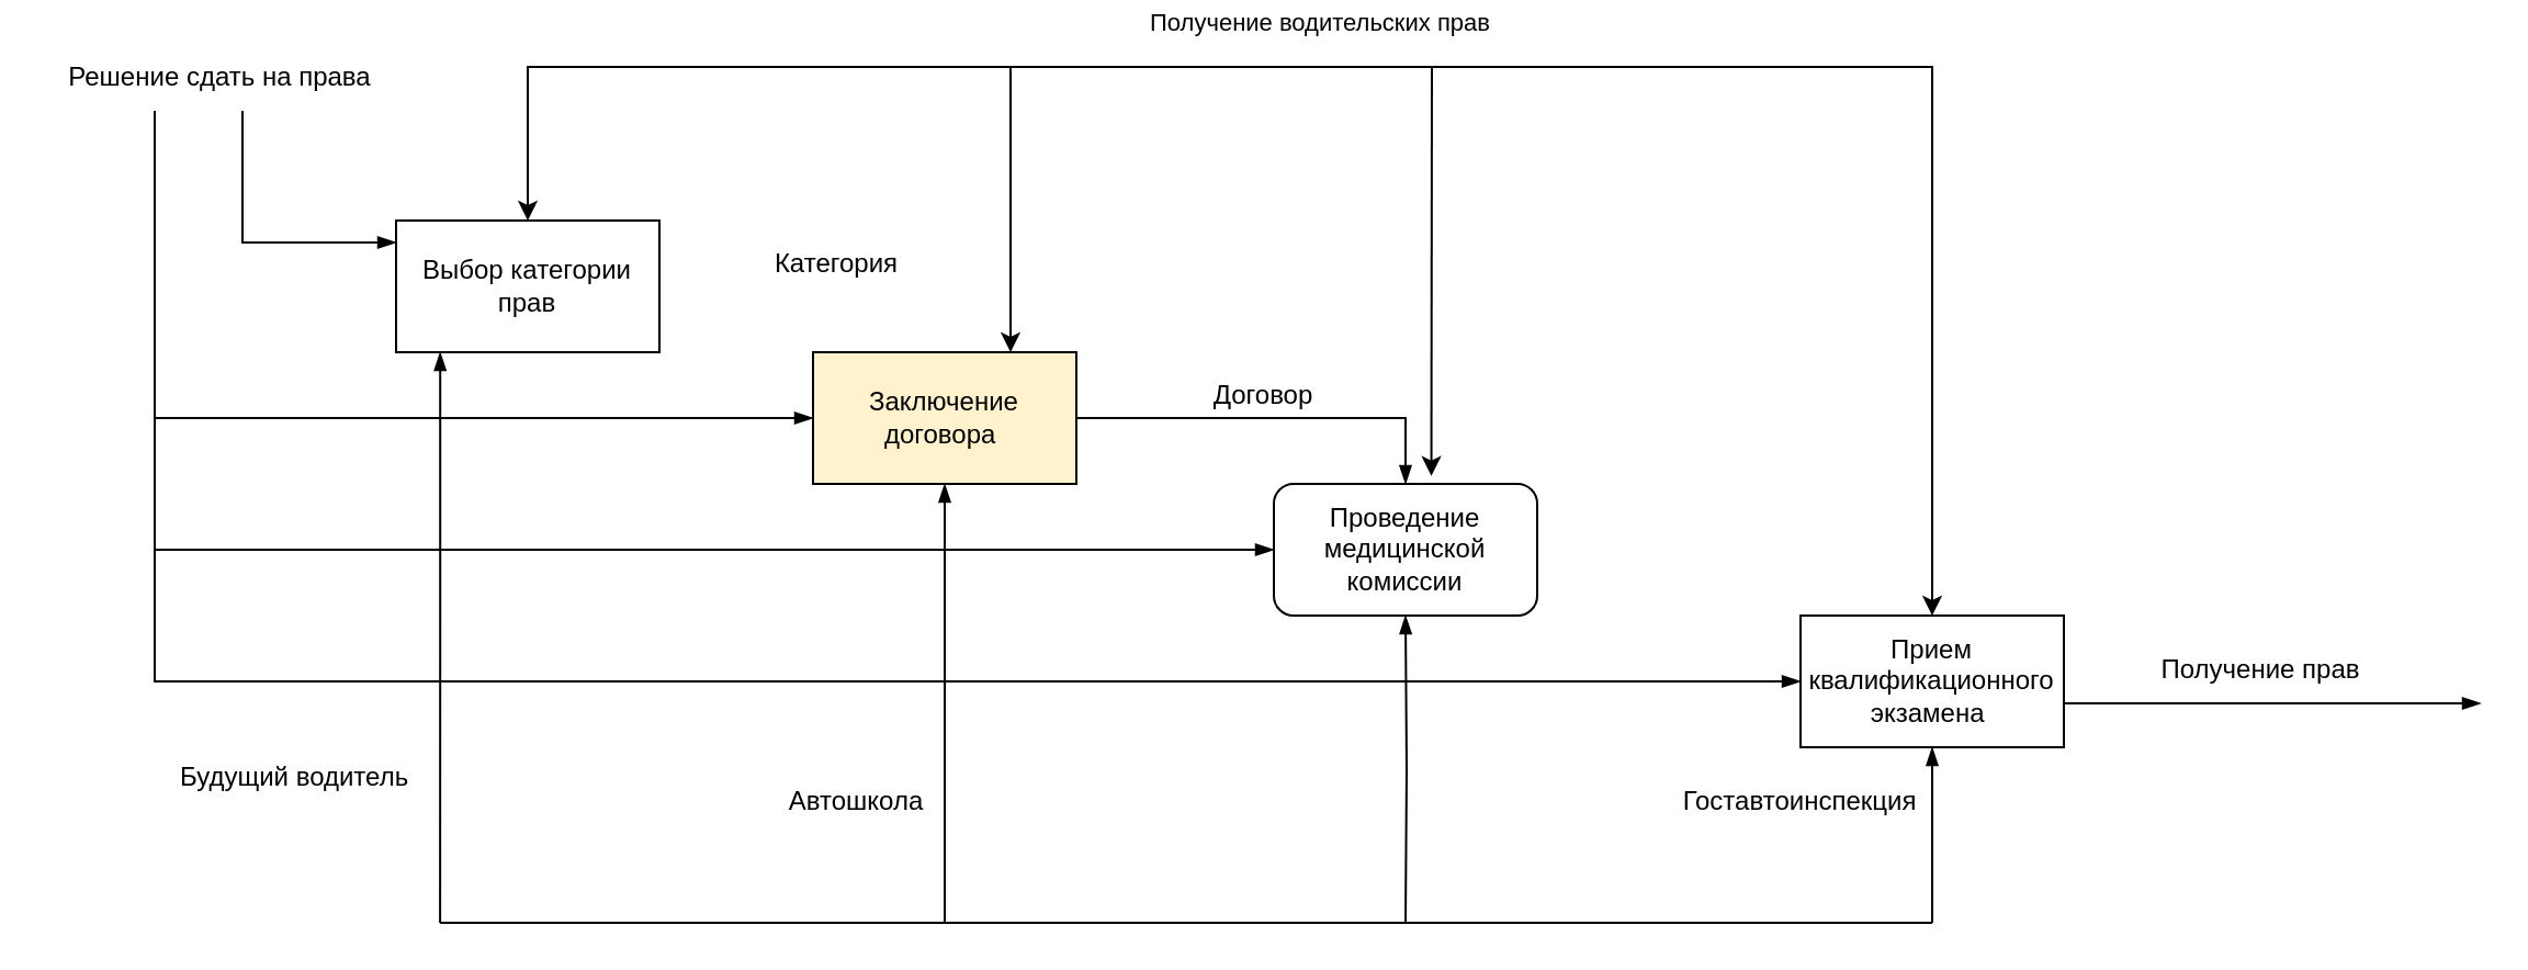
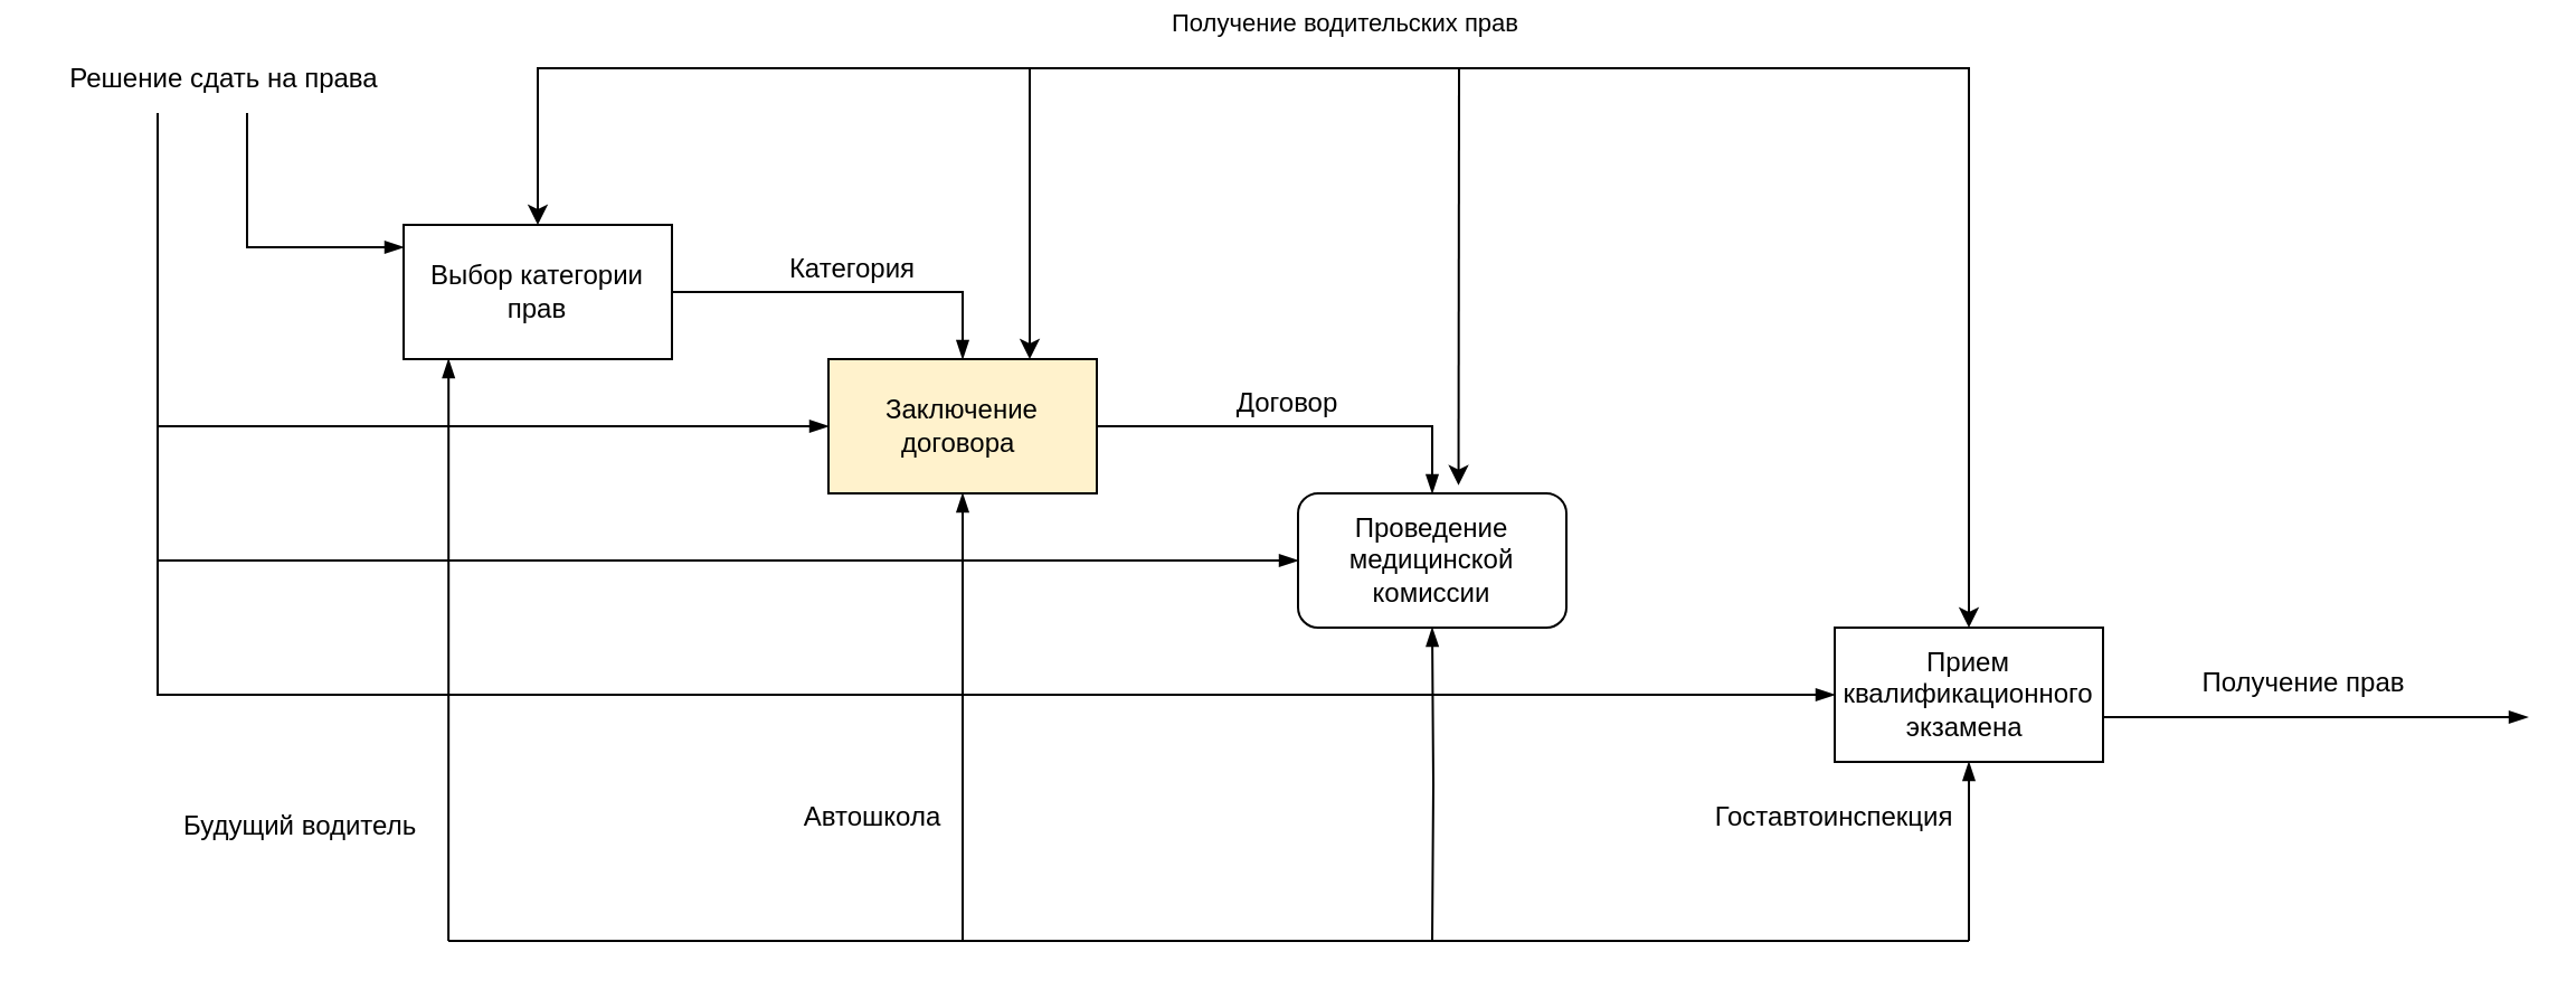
  <mxCell id="0" />
  <mxCell id="1" parent="0" />
+ <mxCell id="2" style="edgeStyle=orthogonalEdgeStyle;rounded=0;orthogonalLoop=1;jettySize=auto;html=1;fontSize=12;endArrow=blockThin;endFill=1;" parent="1" source="3" target="5" edge="1"><mxGeometry relative="1" as="geometry"><Array as="points"><mxPoint x="430" y="130" /></Array></mxGeometry></mxCell>
  <mxCell id="3" value="Выбор категории прав" style="rounded=0;whiteSpace=wrap;html=1;" parent="1" vertex="1"><mxGeometry x="180" y="100" width="120" height="60" as="geometry" /></mxCell>
  <mxCell id="4" value="Договор" style="edgeStyle=orthogonalEdgeStyle;rounded=0;orthogonalLoop=1;jettySize=auto;html=1;entryX=0.5;entryY=0;entryDx=0;entryDy=0;fontSize=12;endArrow=blockThin;endFill=1;" parent="1" source="5" target="6" edge="1"><mxGeometry x="-0.059" y="10" relative="1" as="geometry"><mxPoint as="offset" /></mxGeometry></mxCell>
  <mxCell id="5" value="&lt;span style=&quot;font-size: 12px;&quot;&gt;&lt;font style=&quot;vertical-align: inherit;&quot;&gt;&lt;font style=&quot;vertical-align: inherit;&quot;&gt;&lt;font style=&quot;vertical-align: inherit;&quot;&gt;&lt;font style=&quot;vertical-align: inherit;&quot;&gt;Заключение договора&amp;nbsp;&lt;/font&gt;&lt;/font&gt;&lt;/font&gt;&lt;/font&gt;&lt;/span&gt;" style="rounded=0;whiteSpace=wrap;html=1;fontSize=10;fillColor=#fff2cc;" parent="1" vertex="1"><mxGeometry x="370" y="160" width="120" height="60" as="geometry" /></mxCell>
  <mxCell id="6" value="&lt;font style=&quot;vertical-align: inherit;&quot;&gt;&lt;font style=&quot;vertical-align: inherit;&quot;&gt;&lt;font style=&quot;vertical-align: inherit;&quot;&gt;&lt;font style=&quot;vertical-align: inherit;&quot;&gt;Проведение медицинской комиссии&lt;/font&gt;&lt;/font&gt;&lt;/font&gt;&lt;/font&gt;" style="whiteSpace=wrap;html=1;fontSize=12;rounded=1;" parent="1" vertex="1"><mxGeometry x="580" y="220" width="120" height="60" as="geometry" /></mxCell>
  <mxCell id="7" style="edgeStyle=orthogonalEdgeStyle;rounded=0;orthogonalLoop=1;jettySize=auto;html=1;fontSize=12;endArrow=blockThin;endFill=1;" parent="1" source="8" edge="1"><mxGeometry relative="1" as="geometry"><mxPoint x="1130" y="320" as="targetPoint" /><Array as="points"><mxPoint x="1100" y="320" /></Array></mxGeometry></mxCell>
  <mxCell id="8" value="&lt;font style=&quot;vertical-align: inherit;&quot;&gt;&lt;font style=&quot;vertical-align: inherit;&quot;&gt;&lt;font style=&quot;vertical-align: inherit;&quot;&gt;&lt;font style=&quot;vertical-align: inherit;&quot;&gt;&lt;font style=&quot;vertical-align: inherit;&quot;&gt;&lt;font style=&quot;vertical-align: inherit;&quot;&gt;Прием квалификационного экзамена&amp;nbsp;&lt;/font&gt;&lt;/font&gt;&lt;/font&gt;&lt;/font&gt;&lt;/font&gt;&lt;/font&gt;" style="rounded=0;whiteSpace=wrap;html=1;fontSize=12;" parent="1" vertex="1"><mxGeometry x="820" y="280" width="120" height="60" as="geometry" /></mxCell>
  <mxCell id="9" style="edgeStyle=orthogonalEdgeStyle;rounded=0;orthogonalLoop=1;jettySize=auto;html=1;fontSize=12;endArrow=blockThin;endFill=1;" parent="1" target="3" edge="1"><mxGeometry relative="1" as="geometry"><Array as="points"><mxPoint x="200" y="280" /><mxPoint x="200" y="280" /></Array><mxPoint x="200.059" y="420" as="sourcePoint" /></mxGeometry></mxCell>
  <mxCell id="10" style="edgeStyle=orthogonalEdgeStyle;rounded=0;orthogonalLoop=1;jettySize=auto;html=1;fontSize=12;endArrow=blockThin;endFill=1;" parent="1" target="5" edge="1"><mxGeometry relative="1" as="geometry"><Array as="points"><mxPoint x="430" y="300" /><mxPoint x="430" y="300" /></Array><mxPoint x="430" y="420" as="sourcePoint" /></mxGeometry></mxCell>
  <mxCell id="11" value="&lt;font style=&quot;vertical-align: inherit;&quot;&gt;&lt;font style=&quot;vertical-align: inherit;&quot;&gt;Автошкола&lt;/font&gt;&lt;/font&gt;" style="text;html=1;strokeColor=none;fillColor=none;align=center;verticalAlign=middle;whiteSpace=wrap;rounded=0;fontSize=12;" parent="1" vertex="1"><mxGeometry x="360" y="350" width="60" height="30" as="geometry" /></mxCell>
  <mxCell id="12" style="edgeStyle=orthogonalEdgeStyle;rounded=0;orthogonalLoop=1;jettySize=auto;html=1;entryX=0.5;entryY=1;entryDx=0;entryDy=0;fontSize=12;endArrow=blockThin;endFill=1;" parent="1" target="6" edge="1"><mxGeometry relative="1" as="geometry"><mxPoint x="640" y="420" as="sourcePoint" /></mxGeometry></mxCell>
  <mxCell id="13" style="edgeStyle=orthogonalEdgeStyle;rounded=0;orthogonalLoop=1;jettySize=auto;html=1;entryX=0.5;entryY=1;entryDx=0;entryDy=0;fontSize=12;endArrow=blockThin;endFill=1;" parent="1" target="8" edge="1"><mxGeometry relative="1" as="geometry"><mxPoint x="880" y="420" as="sourcePoint" /><Array as="points"><mxPoint x="880" y="395" /></Array></mxGeometry></mxCell>
  <mxCell id="14" value="Гоставтоинспекция" style="text;html=1;strokeColor=none;fillColor=none;align=center;verticalAlign=middle;whiteSpace=wrap;rounded=0;fontSize=12;" parent="1" vertex="1"><mxGeometry x="790" y="350" width="60" height="30" as="geometry" /></mxCell>
  <mxCell id="15" style="edgeStyle=orthogonalEdgeStyle;rounded=0;orthogonalLoop=1;jettySize=auto;html=1;fontSize=12;endArrow=blockThin;endFill=1;entryX=0;entryY=0.5;entryDx=0;entryDy=0;" parent="1" source="17" target="8" edge="1"><mxGeometry relative="1" as="geometry"><mxPoint x="790" y="380" as="targetPoint" /><mxPoint x="70.059" y="60" as="sourcePoint" /><Array as="points"><mxPoint x="70" y="310" /></Array></mxGeometry></mxCell>
  <mxCell id="16" style="edgeStyle=orthogonalEdgeStyle;rounded=0;orthogonalLoop=1;jettySize=auto;html=1;fontSize=12;endArrow=blockThin;endFill=1;" parent="1" source="17" edge="1"><mxGeometry relative="1" as="geometry"><mxPoint x="130" y="30" as="sourcePoint" /><mxPoint x="180" y="110" as="targetPoint" /><Array as="points"><mxPoint x="110" y="110" /></Array></mxGeometry></mxCell>
  <mxCell id="17" value="Решение сдать на права" style="text;html=1;strokeColor=none;fillColor=none;align=center;verticalAlign=middle;whiteSpace=wrap;rounded=0;fontSize=12;" parent="1" vertex="1"><mxGeometry x="20" y="20" width="160" height="30" as="geometry" /></mxCell>
  <mxCell id="18" value="Получение прав" style="text;html=1;strokeColor=none;fillColor=none;align=center;verticalAlign=middle;whiteSpace=wrap;rounded=0;fontSize=12;" parent="1" vertex="1"><mxGeometry x="980" y="290" width="100" height="30" as="geometry" /></mxCell>
  <mxCell id="19" value="Категория" style="text;html=1;strokeColor=none;fillColor=none;align=center;verticalAlign=middle;whiteSpace=wrap;rounded=0;fontSize=12;" parent="1" vertex="1"><mxGeometry x="316" y="105" width="130" height="30" as="geometry" /></mxCell>
  <mxCell id="20" style="edgeStyle=orthogonalEdgeStyle;rounded=0;orthogonalLoop=1;jettySize=auto;html=1;fontSize=12;endArrow=blockThin;endFill=1;entryX=0;entryY=0.5;entryDx=0;entryDy=0;" parent="1" target="5" edge="1"><mxGeometry relative="1" as="geometry"><mxPoint x="69.999" y="50" as="sourcePoint" /><mxPoint x="139.94" y="110" as="targetPoint" /><Array as="points"><mxPoint x="70" y="190" /></Array></mxGeometry></mxCell>
  <mxCell id="21" style="edgeStyle=orthogonalEdgeStyle;rounded=0;orthogonalLoop=1;jettySize=auto;html=1;fontSize=12;endArrow=blockThin;endFill=1;entryX=0;entryY=0.5;entryDx=0;entryDy=0;" parent="1" target="6" edge="1"><mxGeometry relative="1" as="geometry"><mxPoint x="70" y="50" as="sourcePoint" /><mxPoint x="380" y="200" as="targetPoint" /><Array as="points"><mxPoint x="70" y="60" /><mxPoint x="70" y="240" /></Array></mxGeometry></mxCell>
  <mxCell id="22" value="Получение водительских прав" style="endArrow=classic;startArrow=classic;html=1;rounded=0;entryX=0.5;entryY=0;entryDx=0;entryDy=0;" parent="1" target="3" edge="1"><mxGeometry x="0.104" y="-20" width="50" height="50" relative="1" as="geometry"><mxPoint x="880" y="280" as="sourcePoint" /><mxPoint x="930" y="230" as="targetPoint" /><Array as="points"><mxPoint x="880" y="30" /><mxPoint x="240" y="30" /></Array><mxPoint x="1" as="offset" /></mxGeometry></mxCell>
  <mxCell id="23" value="" style="endArrow=classic;html=1;rounded=0;entryX=0.598;entryY=-0.061;entryDx=0;entryDy=0;entryPerimeter=0;" parent="1" target="6" edge="1"><mxGeometry width="50" height="50" relative="1" as="geometry"><mxPoint x="652" y="30" as="sourcePoint" /><mxPoint x="700" y="-20" as="targetPoint" /></mxGeometry></mxCell>
  <mxCell id="24" value="" style="endArrow=classic;html=1;rounded=0;" parent="1" edge="1"><mxGeometry width="50" height="50" relative="1" as="geometry"><mxPoint x="460" y="30" as="sourcePoint" /><mxPoint x="460" y="160" as="targetPoint" /></mxGeometry></mxCell>
  <mxCell id="25" value="" style="endArrow=none;html=1;rounded=0;" parent="1" edge="1"><mxGeometry width="50" height="50" relative="1" as="geometry"><mxPoint x="200" y="420" as="sourcePoint" /><mxPoint x="880" y="420" as="targetPoint" /></mxGeometry></mxCell>
- <mxCell id="26" value="&lt;span style=&quot;font-family: Helvetica; font-size: 12px; font-style: normal; font-variant-ligatures: normal; font-variant-caps: normal; letter-spacing: normal; orphans: 2; text-align: center; text-indent: 0px; text-transform: none; widows: 2; word-spacing: 0px; -webkit-text-stroke-width: 0px; text-decoration-thickness: initial; text-decoration-style: initial; text-decoration-color: initial; float: none; display: inline !important;&quot;&gt;Будущий водитель&lt;/span&gt;" style="text;whiteSpace=wrap;html=1;fontStyle=0;fontColor=default;labelBackgroundColor=default;" parent="1" vertex="1"><mxGeometry x="80" y="340" width="110" height="25" as="geometry" /></mxCell>
+ <mxCell id="26" value="&lt;span style=&quot;font-family: Helvetica; font-size: 12px; font-style: normal; font-variant-ligatures: normal; font-variant-caps: normal; letter-spacing: normal; orphans: 2; text-align: center; text-indent: 0px; text-transform: none; widows: 2; word-spacing: 0px; -webkit-text-stroke-width: 0px; text-decoration-thickness: initial; text-decoration-style: initial; text-decoration-color: initial; float: none; display: inline !important;&quot;&gt;Будущий водитель&lt;/span&gt;" style="text;whiteSpace=wrap;html=1;fontStyle=0;fontColor=default;labelBackgroundColor=default;" parent="1" vertex="1"><mxGeometry x="80" y="355" width="110" height="25" as="geometry" /></mxCell>
